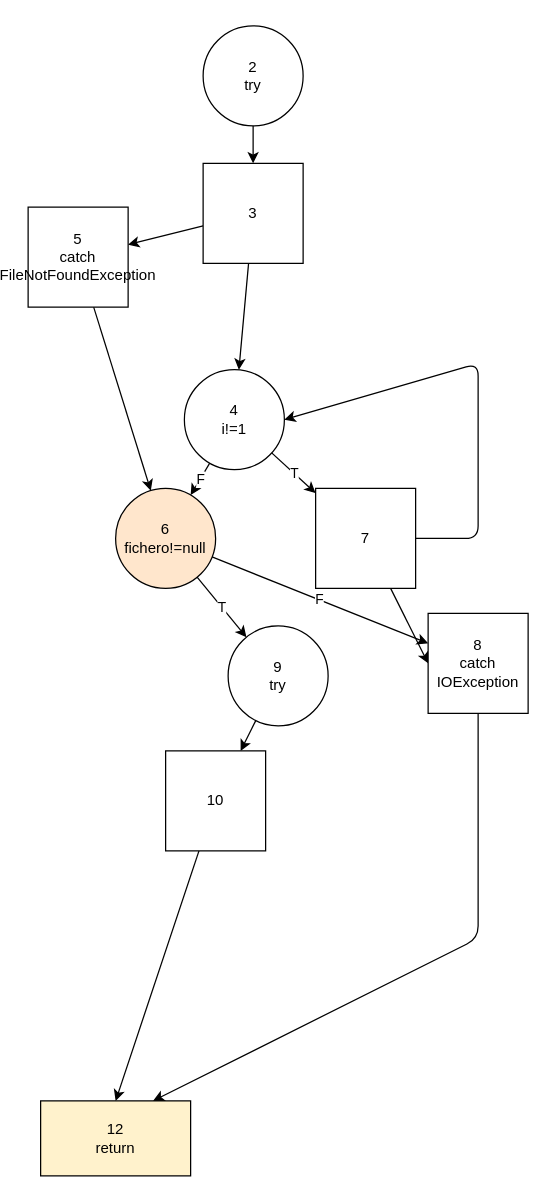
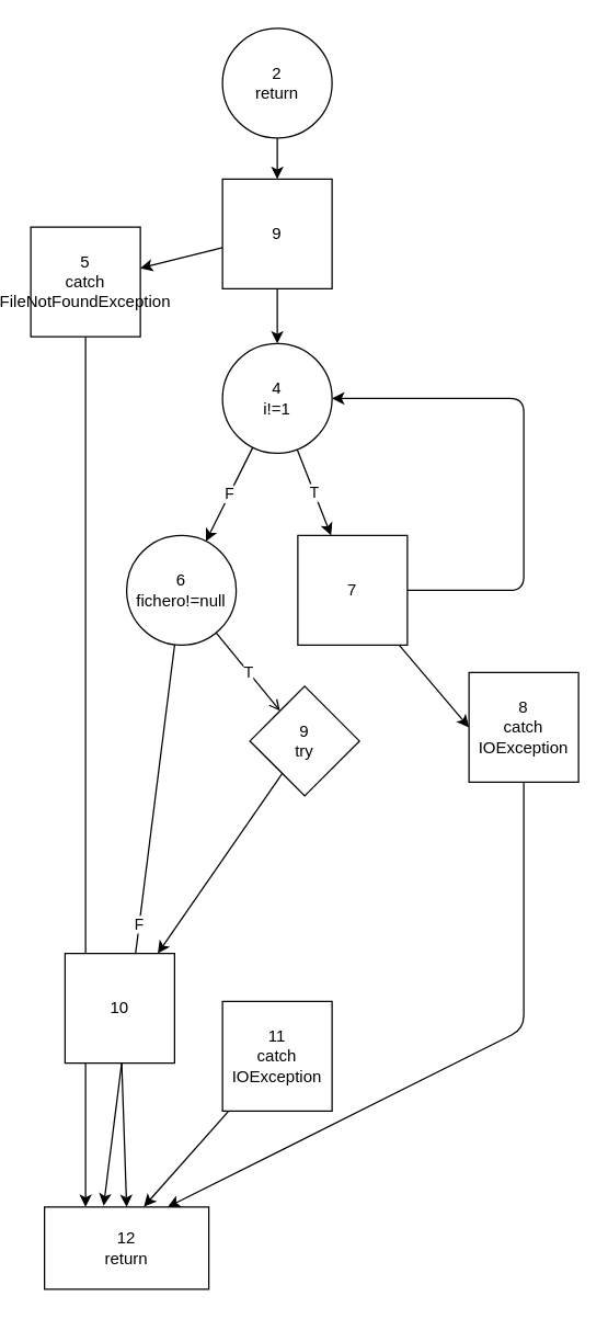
  <mxCell id="0" />
  <mxCell id="1" parent="0" />
  <mxCell id="2" style="edgeStyle=none;html=1;entryX=1;entryY=0.5;entryDx=0;entryDy=0;" parent="1" edge="1"><mxGeometry relative="1" as="geometry"><mxPoint x="269.999" y="40" as="targetPoint" /><Array as="points"><mxPoint x="320" y="110" /></Array></mxGeometry></mxCell>
  <mxCell id="3" style="edgeStyle=none;html=1;" parent="1" source="4" target="7" edge="1"><mxGeometry relative="1" as="geometry"><mxPoint x="200" y="150" as="targetPoint" /></mxGeometry></mxCell>
- <mxCell id="4" value="2&lt;br&gt;try" style="ellipse;whiteSpace=wrap;html=1;aspect=fixed;" parent="1" vertex="1"><mxGeometry x="160" y="20" width="80" height="80" as="geometry" /></mxCell>
+ <mxCell id="4" value="2&lt;br&gt;return" style="ellipse;whiteSpace=wrap;html=1;aspect=fixed;" parent="1" vertex="1"><mxGeometry x="160" y="20" width="80" height="80" as="geometry" /></mxCell>
  <mxCell id="5" style="edgeStyle=none;html=1;" parent="1" source="7" target="10" edge="1"><mxGeometry relative="1" as="geometry"><mxPoint x="200" y="260" as="targetPoint" /></mxGeometry></mxCell>
  <mxCell id="6" style="edgeStyle=none;html=1;" parent="1" source="7" target="12" edge="1"><mxGeometry relative="1" as="geometry"><mxPoint x="100" y="210" as="targetPoint" /></mxGeometry></mxCell>
- <mxCell id="7" value="3" style="whiteSpace=wrap;html=1;aspect=fixed;" parent="1" vertex="1"><mxGeometry x="160" y="130" width="80" height="80" as="geometry" /></mxCell>
+ <mxCell id="7" value="9" style="whiteSpace=wrap;html=1;aspect=fixed;" parent="1" vertex="1"><mxGeometry x="160" y="130" width="80" height="80" as="geometry" /></mxCell>
  <mxCell id="8" value="T" style="edgeStyle=none;html=1;" parent="1" source="10" target="18" edge="1"><mxGeometry relative="1" as="geometry"><mxPoint x="280" y="380" as="targetPoint" /></mxGeometry></mxCell>
  <mxCell id="9" value="F" style="edgeStyle=none;html=1;" parent="1" source="10" target="15" edge="1"><mxGeometry relative="1" as="geometry"><mxPoint x="200" y="440" as="targetPoint" /></mxGeometry></mxCell>
- <mxCell id="10" value="4&lt;br&gt;i!=1" style="ellipse;whiteSpace=wrap;html=1;aspect=fixed;" parent="1" vertex="1"><mxGeometry x="145" y="295" width="80" height="80" as="geometry" /></mxCell>
- <mxCell id="11" style="edgeStyle=none;html=1;" edge="1" parent="1" source="12" target="15"><mxGeometry relative="1" as="geometry" /></mxCell>
+ <mxCell id="10" value="4&lt;br&gt;i!=1" style="ellipse;whiteSpace=wrap;html=1;aspect=fixed;" parent="1" vertex="1"><mxGeometry x="160" y="250" width="80" height="80" as="geometry" /></mxCell>
+ <mxCell id="11" style="edgeStyle=none;html=1;entryX=0.25;entryY=0;entryDx=0;entryDy=0;" edge="1" parent="1" source="12" target="27"><mxGeometry relative="1" as="geometry" /></mxCell>
  <mxCell id="12" value="5&lt;br&gt;catch FileNotFoundException" style="whiteSpace=wrap;html=1;aspect=fixed;" parent="1" vertex="1"><mxGeometry x="20" y="165" width="80" height="80" as="geometry" /></mxCell>
- <mxCell id="13" value="T" style="edgeStyle=none;html=1;" parent="1" source="15" target="22" edge="1"><mxGeometry relative="1" as="geometry"><mxPoint x="150" y="540" as="targetPoint" /></mxGeometry></mxCell>
- <mxCell id="14" value="F" style="edgeStyle=none;html=1;" edge="1" parent="1" source="15" target="20"><mxGeometry relative="1" as="geometry"><mxPoint x="100" y="530" as="targetPoint" /></mxGeometry></mxCell>
- <mxCell id="15" value="6&lt;br&gt;fichero!=null" style="ellipse;whiteSpace=wrap;html=1;aspect=fixed;fillColor=#ffe6cc;" parent="1" vertex="1"><mxGeometry x="90" y="390" width="80" height="80" as="geometry" /></mxCell>
+ <mxCell id="13" value="T" style="edgeStyle=none;html=1;endArrow=open;" parent="1" source="15" target="22" edge="1"><mxGeometry relative="1" as="geometry"><mxPoint x="150" y="540" as="targetPoint" /></mxGeometry></mxCell>
+ <mxCell id="14" value="F" style="edgeStyle=none;html=1;entryX=0.36;entryY=-0.016;entryDx=0;entryDy=0;entryPerimeter=0;" edge="1" parent="1" source="15" target="27"><mxGeometry relative="1" as="geometry"><mxPoint x="100" y="530" as="targetPoint" /></mxGeometry></mxCell>
+ <mxCell id="15" value="6&lt;br&gt;fichero!=null" style="ellipse;whiteSpace=wrap;html=1;aspect=fixed;" parent="1" vertex="1"><mxGeometry x="90" y="390" width="80" height="80" as="geometry" /></mxCell>
  <mxCell id="16" style="edgeStyle=none;html=1;entryX=0;entryY=0.5;entryDx=0;entryDy=0;" parent="1" source="18" target="20" edge="1"><mxGeometry relative="1" as="geometry"><mxPoint x="480" y="437.273" as="targetPoint" /></mxGeometry></mxCell>
  <mxCell id="17" style="edgeStyle=none;html=1;entryX=1;entryY=0.5;entryDx=0;entryDy=0;" parent="1" source="18" target="10" edge="1"><mxGeometry relative="1" as="geometry"><mxPoint x="370" y="260" as="targetPoint" /><Array as="points"><mxPoint x="380" y="430" /><mxPoint x="380" y="290" /></Array></mxGeometry></mxCell>
- <mxCell id="18" value="7" style="whiteSpace=wrap;html=1;aspect=fixed;" parent="1" vertex="1"><mxGeometry x="250" y="390" width="80" height="80" as="geometry" /></mxCell>
+ <mxCell id="18" value="7" style="whiteSpace=wrap;html=1;aspect=fixed;" parent="1" vertex="1"><mxGeometry x="215" y="390" width="80" height="80" as="geometry" /></mxCell>
  <mxCell id="19" style="edgeStyle=none;html=1;entryX=0.75;entryY=0;entryDx=0;entryDy=0;" edge="1" parent="1" source="20" target="27"><mxGeometry relative="1" as="geometry"><mxPoint x="210" y="1010" as="targetPoint" /><Array as="points"><mxPoint x="380" y="750" /></Array></mxGeometry></mxCell>
  <mxCell id="20" value="8&lt;br&gt;catch IOException" style="whiteSpace=wrap;html=1;aspect=fixed;" parent="1" vertex="1"><mxGeometry x="340" y="490" width="80" height="80" as="geometry" /></mxCell>
  <mxCell id="21" style="edgeStyle=none;html=1;" parent="1" source="22" target="24" edge="1"><mxGeometry relative="1" as="geometry"><mxPoint x="150" y="670" as="targetPoint" /></mxGeometry></mxCell>
- <mxCell id="22" value="9&lt;br&gt;try" style="ellipse;whiteSpace=wrap;html=1;aspect=fixed;" parent="1" vertex="1"><mxGeometry x="180" y="500" width="80" height="80" as="geometry" /></mxCell>
+ <mxCell id="22" value="9&lt;br&gt;try" style="rhombus;whiteSpace=wrap;html=1;aspect=fixed;" parent="1" vertex="1"><mxGeometry x="180" y="500" width="80" height="80" as="geometry" /></mxCell>
  <mxCell id="23" style="edgeStyle=none;html=1;entryX=0.5;entryY=0;entryDx=0;entryDy=0;" parent="1" source="24" target="27" edge="1"><mxGeometry relative="1" as="geometry"><mxPoint x="164.667" y="970" as="targetPoint" /></mxGeometry></mxCell>
- <mxCell id="24" value="10" style="whiteSpace=wrap;html=1;aspect=fixed;" parent="1" vertex="1"><mxGeometry x="130" y="600" width="80" height="80" as="geometry" /></mxCell>
- <mxCell id="27" value="12&lt;br&gt;return" style="rounded=0;whiteSpace=wrap;html=1;fillColor=#fff2cc;" vertex="1" parent="1"><mxGeometry x="30" y="880" width="120" height="60" as="geometry" /></mxCell>
+ <mxCell id="24" value="10" style="whiteSpace=wrap;html=1;aspect=fixed;" parent="1" vertex="1"><mxGeometry x="45" y="695" width="80" height="80" as="geometry" /></mxCell>
+ <mxCell id="25" style="edgeStyle=none;html=1;entryX=0.605;entryY=-0.006;entryDx=0;entryDy=0;entryPerimeter=0;" edge="1" parent="1" source="26" target="27"><mxGeometry relative="1" as="geometry"><mxPoint x="181.2" y="968.24" as="targetPoint" /></mxGeometry></mxCell>
+ <mxCell id="26" value="11&lt;br&gt;catch IOException" style="whiteSpace=wrap;html=1;aspect=fixed;" parent="1" vertex="1"><mxGeometry x="160" y="730" width="80" height="80" as="geometry" /></mxCell>
+ <mxCell id="27" value="12&lt;br&gt;return" style="rounded=0;whiteSpace=wrap;html=1;" vertex="1" parent="1"><mxGeometry x="30" y="880" width="120" height="60" as="geometry" /></mxCell>
